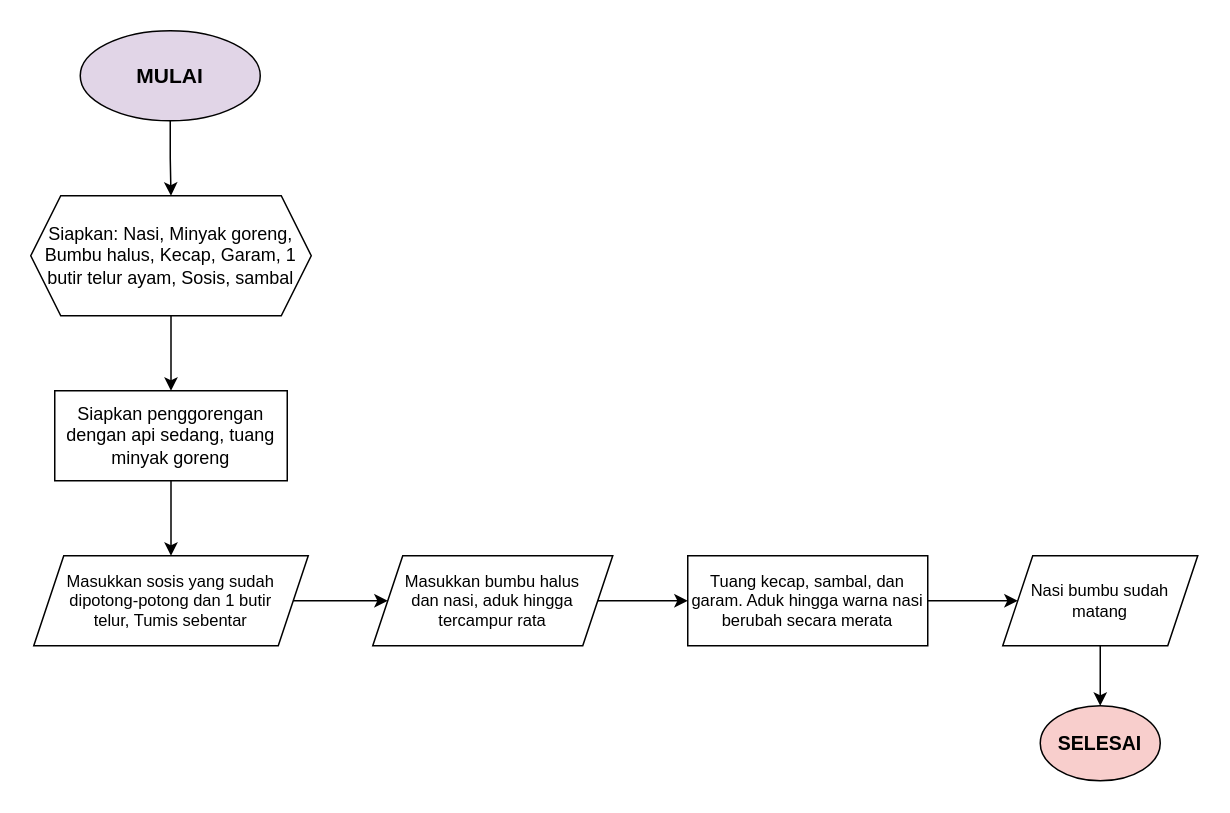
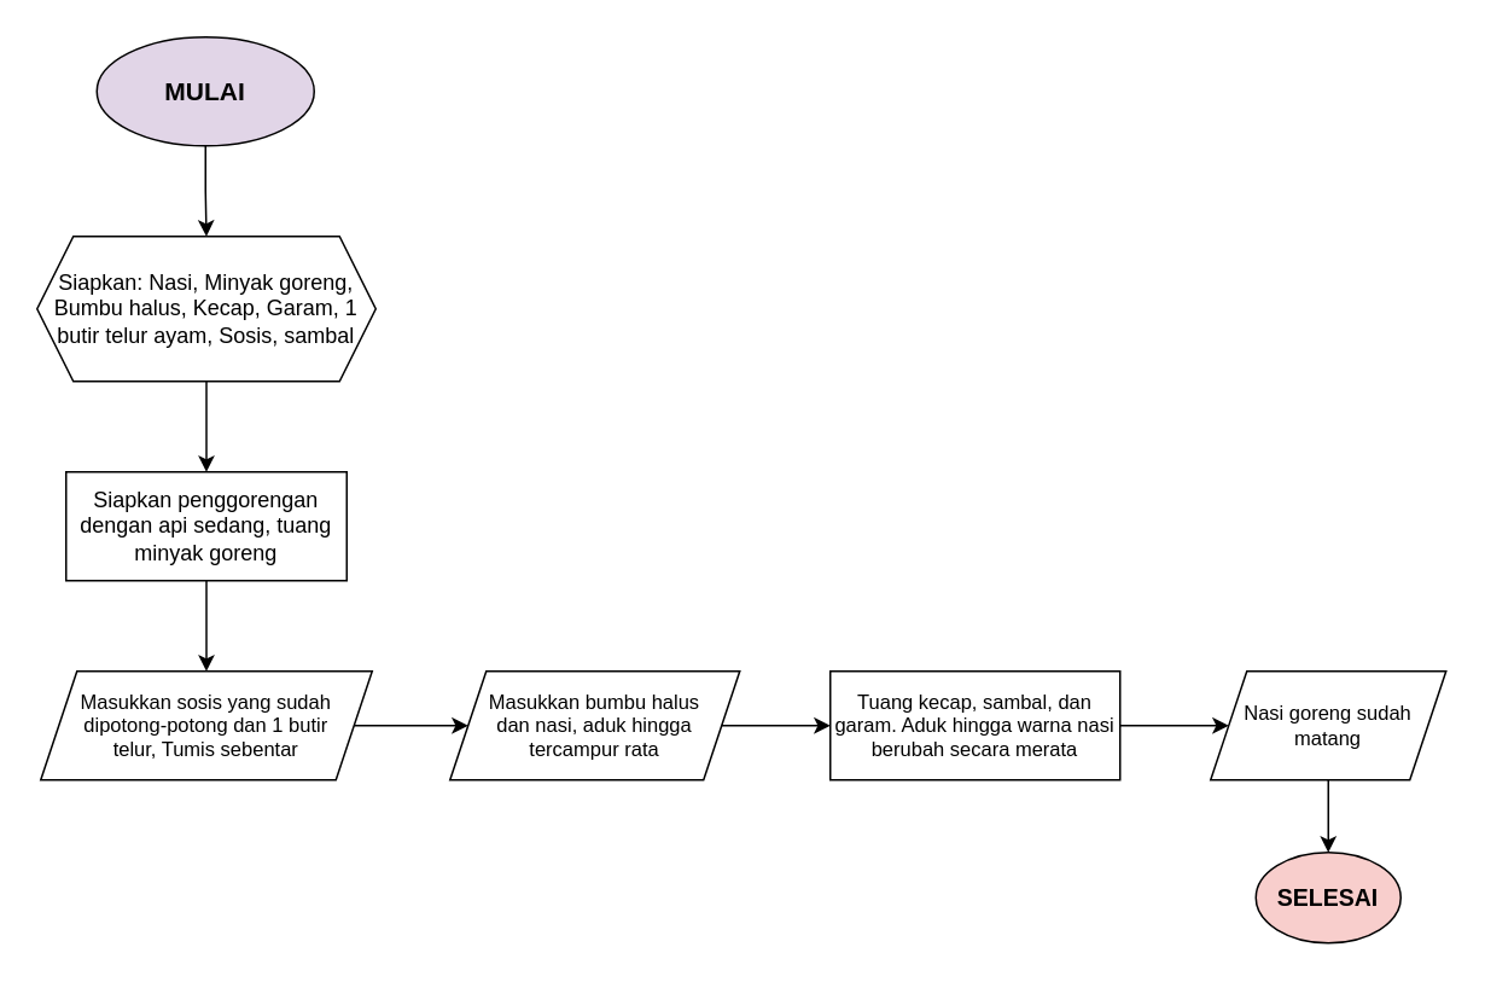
  <mxCell id="0" />
  <mxCell id="1" parent="0" />
  <mxCell id="2" value="" style="edgeStyle=orthogonalEdgeStyle;rounded=0;orthogonalLoop=1;jettySize=auto;html=1;" edge="1" parent="1" source="3" target="5"><mxGeometry relative="1" as="geometry" /></mxCell>
  <mxCell id="3" value="&lt;b&gt;&lt;font style=&quot;font-size: 14px;&quot;&gt;MULAI&lt;/font&gt;&lt;/b&gt;" style="ellipse;whiteSpace=wrap;html=1;fillColor=#e1d5e7;" vertex="1" parent="1"><mxGeometry x="53" y="20" width="120" height="60" as="geometry" /></mxCell>
  <mxCell id="4" value="" style="edgeStyle=orthogonalEdgeStyle;rounded=0;orthogonalLoop=1;jettySize=auto;html=1;" edge="1" parent="1" source="5" target="7"><mxGeometry relative="1" as="geometry" /></mxCell>
  <mxCell id="5" value="Siapkan: Nasi, Minyak goreng, Bumbu halus, Kecap, Garam, 1 butir telur ayam, Sosis, sambal" style="shape=hexagon;perimeter=hexagonPerimeter2;whiteSpace=wrap;html=1;fixedSize=1;" vertex="1" parent="1"><mxGeometry x="20" y="130" width="187" height="80" as="geometry" /></mxCell>
  <mxCell id="6" value="" style="edgeStyle=orthogonalEdgeStyle;rounded=0;orthogonalLoop=1;jettySize=auto;html=1;" edge="1" parent="1" source="7" target="9"><mxGeometry relative="1" as="geometry" /></mxCell>
  <mxCell id="7" value="Siapkan penggorengan dengan api sedang, tuang minyak goreng" style="whiteSpace=wrap;html=1;" vertex="1" parent="1"><mxGeometry x="36" y="260" width="155" height="60" as="geometry" /></mxCell>
  <mxCell id="8" value="" style="edgeStyle=orthogonalEdgeStyle;rounded=0;orthogonalLoop=1;jettySize=auto;html=1;" edge="1" parent="1" source="9" target="11"><mxGeometry relative="1" as="geometry" /></mxCell>
  <mxCell id="9" value="Masukkan sosis yang sudah dipotong-potong dan 1 butir &lt;br&gt;telur, Tumis sebentar" style="shape=parallelogram;perimeter=parallelogramPerimeter;whiteSpace=wrap;html=1;fixedSize=1;fontSize=11;" vertex="1" parent="1"><mxGeometry x="22" y="370" width="183" height="60" as="geometry" /></mxCell>
  <mxCell id="10" value="" style="edgeStyle=orthogonalEdgeStyle;rounded=0;orthogonalLoop=1;jettySize=auto;html=1;" edge="1" parent="1" source="11" target="13"><mxGeometry relative="1" as="geometry" /></mxCell>
  <mxCell id="11" value="Masukkan bumbu halus &lt;br&gt;dan nasi, aduk hingga &lt;br&gt;tercampur rata" style="shape=parallelogram;perimeter=parallelogramPerimeter;whiteSpace=wrap;html=1;fixedSize=1;fontSize=11;" vertex="1" parent="1"><mxGeometry x="248" y="370" width="160" height="60" as="geometry" /></mxCell>
  <mxCell id="12" value="" style="edgeStyle=orthogonalEdgeStyle;rounded=0;orthogonalLoop=1;jettySize=auto;html=1;" edge="1" parent="1" source="13" target="15"><mxGeometry relative="1" as="geometry" /></mxCell>
  <mxCell id="13" value="Tuang kecap, sambal, dan garam. Aduk hingga warna nasi berubah secara merata" style="whiteSpace=wrap;html=1;fontSize=11;" vertex="1" parent="1"><mxGeometry x="458" y="370" width="160" height="60" as="geometry" /></mxCell>
  <mxCell id="14" value="" style="edgeStyle=orthogonalEdgeStyle;rounded=0;orthogonalLoop=1;jettySize=auto;html=1;" edge="1" parent="1" source="15" target="16"><mxGeometry relative="1" as="geometry" /></mxCell>
- <mxCell id="15" value="Nasi bumbu sudah matang" style="shape=parallelogram;perimeter=parallelogramPerimeter;whiteSpace=wrap;html=1;fixedSize=1;fontSize=11;" vertex="1" parent="1"><mxGeometry x="668" y="370" width="130" height="60" as="geometry" /></mxCell>
+ <mxCell id="15" value="Nasi goreng sudah matang" style="shape=parallelogram;perimeter=parallelogramPerimeter;whiteSpace=wrap;html=1;fixedSize=1;fontSize=11;" vertex="1" parent="1"><mxGeometry x="668" y="370" width="130" height="60" as="geometry" /></mxCell>
  <mxCell id="16" value="SELESAI" style="ellipse;whiteSpace=wrap;html=1;fontSize=13;fontStyle=1;fillColor=#f8cecc;" vertex="1" parent="1"><mxGeometry x="693" y="470" width="80" height="50" as="geometry" /></mxCell>
